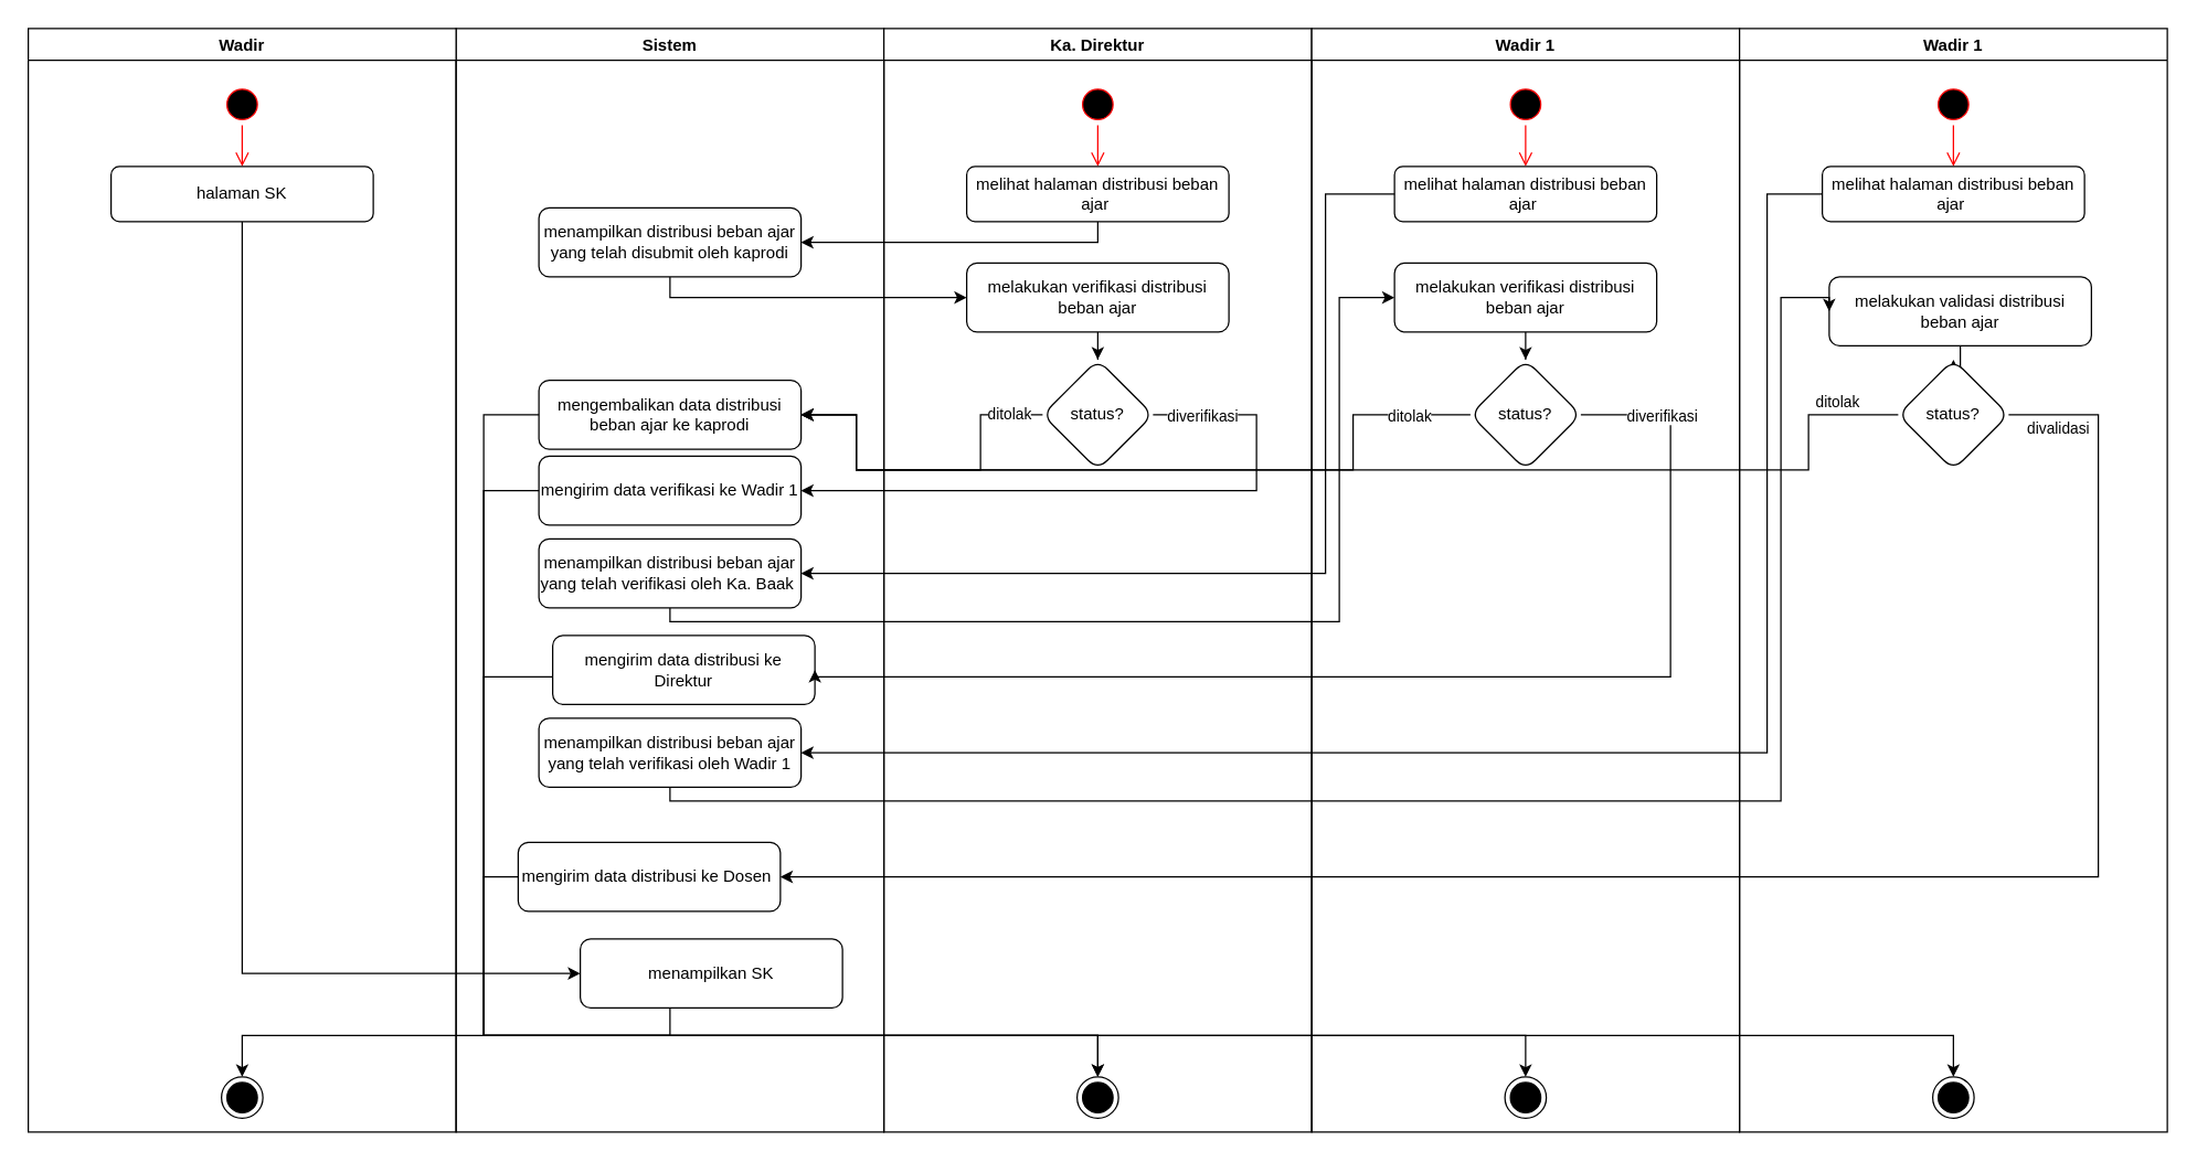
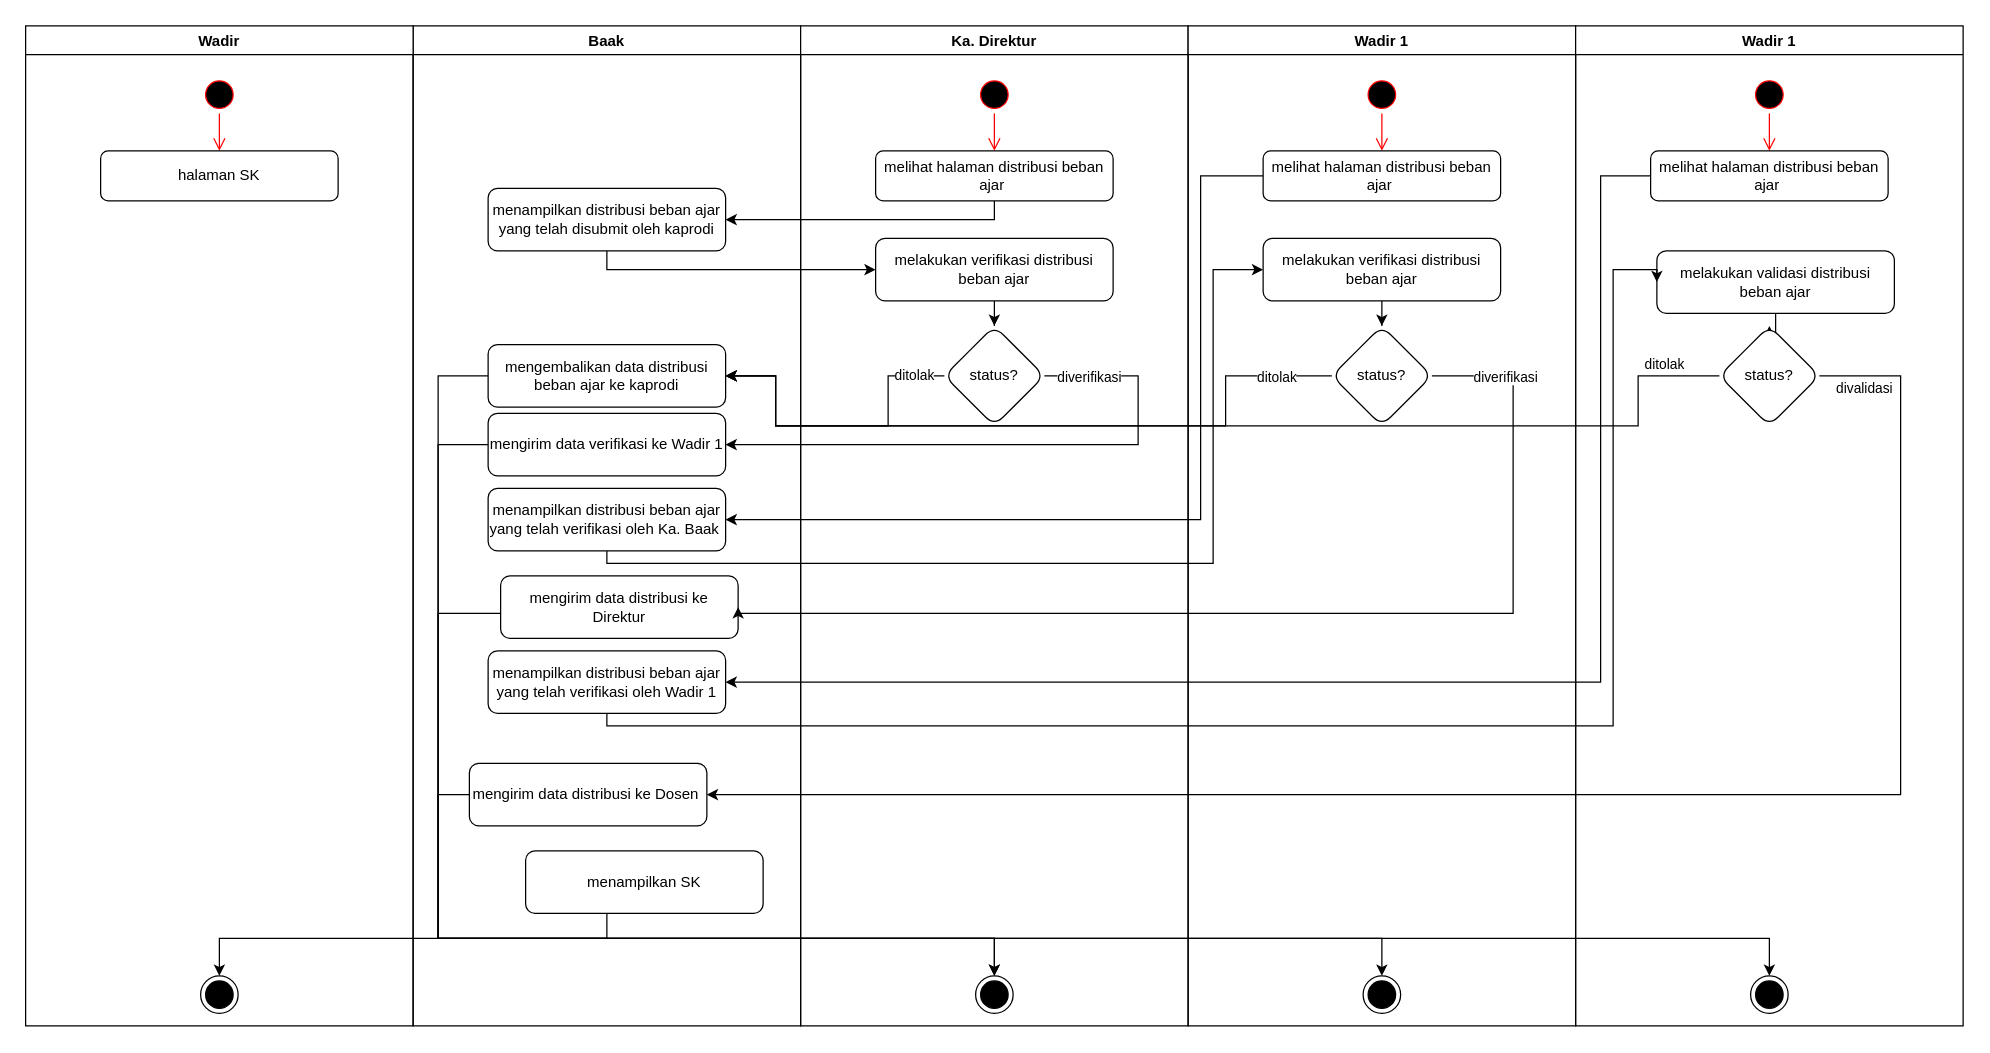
  <mxCell id="0" />
  <mxCell id="1" parent="0" />
- <mxCell id="2" value="Sistem" style="swimlane;" parent="1" vertex="1"><mxGeometry x="330" y="20" width="310" height="800" as="geometry" /></mxCell>
+ <mxCell id="2" value="Baak" style="swimlane;" parent="1" vertex="1"><mxGeometry x="330" y="20" width="310" height="800" as="geometry" /></mxCell>
  <mxCell id="3" value="mengembalikan data distribusi beban ajar ke kaprodi" style="whiteSpace=wrap;html=1;rounded=1;" parent="2" vertex="1"><mxGeometry x="60" y="255" width="190" height="50" as="geometry" /></mxCell>
  <mxCell id="4" value="mengirim data verifikasi ke Wadir 1" style="whiteSpace=wrap;html=1;rounded=1;" parent="2" vertex="1"><mxGeometry x="60" y="310" width="190" height="50" as="geometry" /></mxCell>
  <mxCell id="5" value="menampilkan distribusi beban ajar yang telah verifikasi oleh Ka. Baak&amp;nbsp;" style="whiteSpace=wrap;html=1;rounded=1;" parent="2" vertex="1"><mxGeometry x="60" y="370" width="190" height="50" as="geometry" /></mxCell>
  <mxCell id="6" value="mengirim data distribusi ke Direktur" style="whiteSpace=wrap;html=1;rounded=1;" parent="2" vertex="1"><mxGeometry x="70" y="440" width="190" height="50" as="geometry" /></mxCell>
  <mxCell id="7" value="menampilkan distribusi beban ajar yang telah verifikasi oleh Wadir 1" style="whiteSpace=wrap;html=1;rounded=1;" parent="2" vertex="1"><mxGeometry x="60" y="500" width="190" height="50" as="geometry" /></mxCell>
  <mxCell id="8" value="mengirim data distribusi ke Dosen&amp;nbsp;" style="whiteSpace=wrap;html=1;rounded=1;" parent="2" vertex="1"><mxGeometry x="45" y="590" width="190" height="50" as="geometry" /></mxCell>
  <mxCell id="9" value="menampilkan distribusi beban ajar yang telah disubmit oleh kaprodi" style="whiteSpace=wrap;html=1;rounded=1;" parent="2" vertex="1"><mxGeometry x="60" y="130" width="190" height="50" as="geometry" /></mxCell>
  <mxCell id="10" value="menampilkan SK" style="whiteSpace=wrap;html=1;rounded=1;" vertex="1" parent="2"><mxGeometry x="90" y="660" width="190" height="50" as="geometry" /></mxCell>
  <mxCell id="11" value="Ka. Direktur" style="swimlane;strokeColor=default;rounded=0;fillColor=default;" parent="1" vertex="1"><mxGeometry x="640" y="20" width="310" height="800" as="geometry" /></mxCell>
  <mxCell id="12" value="" style="ellipse;html=1;shape=startState;fillColor=#000000;strokeColor=#ff0000;" parent="11" vertex="1"><mxGeometry x="140" y="40" width="30" height="30" as="geometry" /></mxCell>
  <mxCell id="13" value="" style="edgeStyle=orthogonalEdgeStyle;html=1;verticalAlign=bottom;endArrow=open;endSize=8;strokeColor=#ff0000;rounded=0;" parent="11" source="12" edge="1"><mxGeometry relative="1" as="geometry"><mxPoint x="155" y="100" as="targetPoint" /></mxGeometry></mxCell>
  <mxCell id="14" value="melihat halaman distribusi beban ajar&amp;nbsp;" style="rounded=1;whiteSpace=wrap;html=1;" parent="11" vertex="1"><mxGeometry x="60" y="100" width="190" height="40" as="geometry" /></mxCell>
  <mxCell id="15" value="" style="edgeStyle=orthogonalEdgeStyle;rounded=0;orthogonalLoop=1;jettySize=auto;html=1;" parent="11" source="16" target="17" edge="1"><mxGeometry relative="1" as="geometry" /></mxCell>
  <mxCell id="16" value="melakukan verifikasi distribusi beban ajar" style="whiteSpace=wrap;html=1;rounded=1;" parent="11" vertex="1"><mxGeometry x="60" y="170" width="190" height="50" as="geometry" /></mxCell>
  <mxCell id="17" value="status?" style="rhombus;whiteSpace=wrap;html=1;rounded=1;" parent="11" vertex="1"><mxGeometry x="115" y="240" width="80" height="80" as="geometry" /></mxCell>
  <mxCell id="18" value="" style="ellipse;html=1;shape=endState;fillColor=#000000;strokeColor=#000000;direction=south;" vertex="1" parent="11"><mxGeometry x="140" y="760" width="30" height="30" as="geometry" /></mxCell>
  <mxCell id="19" value="Wadir" style="swimlane;" parent="1" vertex="1"><mxGeometry x="20" y="20" width="310" height="800" as="geometry" /></mxCell>
  <mxCell id="20" value="" style="ellipse;html=1;shape=startState;fillColor=#000000;strokeColor=#ff0000;" parent="19" vertex="1"><mxGeometry x="140" y="40" width="30" height="30" as="geometry" /></mxCell>
  <mxCell id="21" value="" style="edgeStyle=orthogonalEdgeStyle;html=1;verticalAlign=bottom;endArrow=open;endSize=8;strokeColor=#ff0000;rounded=0;" parent="19" source="20" edge="1"><mxGeometry relative="1" as="geometry"><mxPoint x="155" y="100" as="targetPoint" /></mxGeometry></mxCell>
  <mxCell id="22" value="halaman SK" style="rounded=1;whiteSpace=wrap;html=1;" parent="19" vertex="1"><mxGeometry x="60" y="100" width="190" height="40" as="geometry" /></mxCell>
  <mxCell id="23" value="" style="ellipse;html=1;shape=endState;fillColor=#000000;strokeColor=#000000;" vertex="1" parent="19"><mxGeometry x="140" y="760" width="30" height="30" as="geometry" /></mxCell>
  <mxCell id="24" style="edgeStyle=orthogonalEdgeStyle;rounded=0;orthogonalLoop=1;jettySize=auto;html=1;entryX=1;entryY=0.5;entryDx=0;entryDy=0;strokeColor=#000000;" edge="1" parent="1" source="14" target="9"><mxGeometry relative="1" as="geometry"><Array as="points"><mxPoint x="795" y="175" /></Array></mxGeometry></mxCell>
  <mxCell id="25" style="edgeStyle=orthogonalEdgeStyle;rounded=0;orthogonalLoop=1;jettySize=auto;html=1;entryX=0;entryY=0.5;entryDx=0;entryDy=0;strokeColor=#000000;" edge="1" parent="1" source="9" target="16"><mxGeometry relative="1" as="geometry"><Array as="points"><mxPoint x="485" y="215" /></Array></mxGeometry></mxCell>
  <mxCell id="26" style="edgeStyle=orthogonalEdgeStyle;rounded=0;orthogonalLoop=1;jettySize=auto;html=1;entryX=1;entryY=0.5;entryDx=0;entryDy=0;strokeColor=#000000;exitX=0;exitY=0.5;exitDx=0;exitDy=0;" edge="1" parent="1" source="17" target="3"><mxGeometry relative="1" as="geometry"><Array as="points"><mxPoint x="710" y="300" /><mxPoint x="710" y="340" /><mxPoint x="620" y="340" /><mxPoint x="620" y="300" /></Array></mxGeometry></mxCell>
  <mxCell id="27" value="ditolak" style="edgeLabel;html=1;align=center;verticalAlign=middle;resizable=0;points=[];" vertex="1" connectable="0" parent="26"><mxGeometry x="-0.612" relative="1" as="geometry"><mxPoint x="20" y="-5" as="offset" /></mxGeometry></mxCell>
  <mxCell id="28" style="edgeStyle=orthogonalEdgeStyle;rounded=0;orthogonalLoop=1;jettySize=auto;html=1;entryX=1;entryY=0.5;entryDx=0;entryDy=0;strokeColor=#000000;" edge="1" parent="1" source="17" target="4"><mxGeometry relative="1" as="geometry"><Array as="points"><mxPoint x="910" y="300" /><mxPoint x="910" y="355" /></Array></mxGeometry></mxCell>
  <mxCell id="29" value="diverifikasi" style="edgeLabel;html=1;align=center;verticalAlign=middle;resizable=0;points=[];" vertex="1" connectable="0" parent="28"><mxGeometry x="-0.889" y="-1" relative="1" as="geometry"><mxPoint x="9" y="-1" as="offset" /></mxGeometry></mxCell>
  <mxCell id="30" style="edgeStyle=orthogonalEdgeStyle;rounded=0;orthogonalLoop=1;jettySize=auto;html=1;entryX=0;entryY=0.5;entryDx=0;entryDy=0;strokeColor=#000000;" edge="1" parent="1" source="3" target="18"><mxGeometry relative="1" as="geometry"><Array as="points"><mxPoint x="350" y="300" /><mxPoint x="350" y="750" /><mxPoint x="795" y="750" /></Array></mxGeometry></mxCell>
  <mxCell id="31" style="edgeStyle=orthogonalEdgeStyle;rounded=0;orthogonalLoop=1;jettySize=auto;html=1;entryX=0;entryY=0.5;entryDx=0;entryDy=0;strokeColor=#000000;" edge="1" parent="1" source="4" target="18"><mxGeometry relative="1" as="geometry"><Array as="points"><mxPoint x="350" y="355" /><mxPoint x="350" y="750" /><mxPoint x="795" y="750" /></Array></mxGeometry></mxCell>
  <mxCell id="32" value="Wadir 1" style="swimlane;strokeColor=default;rounded=0;fillColor=default;" vertex="1" parent="1"><mxGeometry x="950" y="20" width="310" height="800" as="geometry" /></mxCell>
  <mxCell id="33" value="" style="ellipse;html=1;shape=startState;fillColor=#000000;strokeColor=#ff0000;" vertex="1" parent="32"><mxGeometry x="140" y="40" width="30" height="30" as="geometry" /></mxCell>
  <mxCell id="34" value="" style="edgeStyle=orthogonalEdgeStyle;html=1;verticalAlign=bottom;endArrow=open;endSize=8;strokeColor=#ff0000;rounded=0;" edge="1" parent="32" source="33"><mxGeometry relative="1" as="geometry"><mxPoint x="155" y="100" as="targetPoint" /></mxGeometry></mxCell>
  <mxCell id="35" value="melihat halaman distribusi beban ajar&amp;nbsp;" style="rounded=1;whiteSpace=wrap;html=1;" vertex="1" parent="32"><mxGeometry x="60" y="100" width="190" height="40" as="geometry" /></mxCell>
  <mxCell id="36" value="" style="edgeStyle=orthogonalEdgeStyle;rounded=0;orthogonalLoop=1;jettySize=auto;html=1;" edge="1" parent="32" source="37" target="38"><mxGeometry relative="1" as="geometry" /></mxCell>
  <mxCell id="37" value="melakukan verifikasi distribusi beban ajar" style="whiteSpace=wrap;html=1;rounded=1;" vertex="1" parent="32"><mxGeometry x="60" y="170" width="190" height="50" as="geometry" /></mxCell>
  <mxCell id="38" value="status?" style="rhombus;whiteSpace=wrap;html=1;rounded=1;" vertex="1" parent="32"><mxGeometry x="115" y="240" width="80" height="80" as="geometry" /></mxCell>
  <mxCell id="39" value="" style="ellipse;html=1;shape=endState;fillColor=#000000;strokeColor=#000000;direction=east;" vertex="1" parent="32"><mxGeometry x="140" y="760" width="30" height="30" as="geometry" /></mxCell>
  <mxCell id="40" style="edgeStyle=orthogonalEdgeStyle;rounded=0;orthogonalLoop=1;jettySize=auto;html=1;entryX=1;entryY=0.5;entryDx=0;entryDy=0;strokeColor=#000000;" edge="1" parent="1" source="35" target="5"><mxGeometry relative="1" as="geometry"><Array as="points"><mxPoint x="960" y="140" /><mxPoint x="960" y="415" /></Array></mxGeometry></mxCell>
  <mxCell id="41" style="edgeStyle=orthogonalEdgeStyle;rounded=0;orthogonalLoop=1;jettySize=auto;html=1;entryX=0;entryY=0.5;entryDx=0;entryDy=0;strokeColor=#000000;" edge="1" parent="1" source="5" target="37"><mxGeometry relative="1" as="geometry"><Array as="points"><mxPoint x="485" y="450" /><mxPoint x="970" y="450" /><mxPoint x="970" y="215" /></Array></mxGeometry></mxCell>
  <mxCell id="42" style="edgeStyle=orthogonalEdgeStyle;rounded=0;orthogonalLoop=1;jettySize=auto;html=1;entryX=1;entryY=0.5;entryDx=0;entryDy=0;strokeColor=#000000;exitX=0;exitY=0.5;exitDx=0;exitDy=0;" edge="1" parent="1" source="38" target="3"><mxGeometry relative="1" as="geometry"><mxPoint x="1030" y="350" as="sourcePoint" /><mxPoint x="900" y="299.47" as="targetPoint" /><Array as="points"><mxPoint x="980" y="300" /><mxPoint x="980" y="340" /><mxPoint x="620" y="340" /><mxPoint x="620" y="300" /></Array></mxGeometry></mxCell>
  <mxCell id="43" value="ditolak" style="edgeLabel;html=1;align=center;verticalAlign=middle;resizable=0;points=[];" vertex="1" connectable="0" parent="42"><mxGeometry x="-0.612" relative="1" as="geometry"><mxPoint x="40" y="-25" as="offset" /></mxGeometry></mxCell>
  <mxCell id="44" style="edgeStyle=orthogonalEdgeStyle;rounded=0;orthogonalLoop=1;jettySize=auto;html=1;entryX=1;entryY=0.5;entryDx=0;entryDy=0;strokeColor=#000000;exitX=1;exitY=0.5;exitDx=0;exitDy=0;" edge="1" parent="1" source="38" target="6"><mxGeometry relative="1" as="geometry"><mxPoint x="845" y="310" as="sourcePoint" /><mxPoint x="590" y="365" as="targetPoint" /><Array as="points"><mxPoint x="1210" y="300" /><mxPoint x="1210" y="490" /></Array></mxGeometry></mxCell>
  <mxCell id="45" value="diverifikasi" style="edgeLabel;html=1;align=center;verticalAlign=middle;resizable=0;points=[];" vertex="1" connectable="0" parent="44"><mxGeometry x="-0.889" y="-1" relative="1" as="geometry"><mxPoint x="9" y="-1" as="offset" /></mxGeometry></mxCell>
  <mxCell id="46" style="edgeStyle=orthogonalEdgeStyle;rounded=0;orthogonalLoop=1;jettySize=auto;html=1;entryX=0.5;entryY=0;entryDx=0;entryDy=0;strokeColor=#000000;" edge="1" parent="1" source="6" target="39"><mxGeometry relative="1" as="geometry"><Array as="points"><mxPoint x="350" y="490" /><mxPoint x="350" y="750" /><mxPoint x="1105" y="750" /></Array></mxGeometry></mxCell>
  <mxCell id="47" value="Wadir 1" style="swimlane;strokeColor=default;rounded=0;fillColor=default;" vertex="1" parent="1"><mxGeometry x="1260" y="20" width="310" height="800" as="geometry" /></mxCell>
  <mxCell id="48" value="" style="ellipse;html=1;shape=startState;fillColor=#000000;strokeColor=#ff0000;" vertex="1" parent="47"><mxGeometry x="140" y="40" width="30" height="30" as="geometry" /></mxCell>
  <mxCell id="49" value="" style="edgeStyle=orthogonalEdgeStyle;html=1;verticalAlign=bottom;endArrow=open;endSize=8;strokeColor=#ff0000;rounded=0;" edge="1" parent="47" source="48"><mxGeometry relative="1" as="geometry"><mxPoint x="155" y="100" as="targetPoint" /></mxGeometry></mxCell>
  <mxCell id="50" value="melihat halaman distribusi beban ajar&amp;nbsp;" style="rounded=1;whiteSpace=wrap;html=1;" vertex="1" parent="47"><mxGeometry x="60" y="100" width="190" height="40" as="geometry" /></mxCell>
  <mxCell id="51" value="" style="edgeStyle=orthogonalEdgeStyle;rounded=0;orthogonalLoop=1;jettySize=auto;html=1;" edge="1" parent="47" source="52" target="53"><mxGeometry relative="1" as="geometry" /></mxCell>
  <mxCell id="52" value="melakukan validasi distribusi beban ajar" style="whiteSpace=wrap;html=1;rounded=1;" vertex="1" parent="47"><mxGeometry x="65" y="180" width="190" height="50" as="geometry" /></mxCell>
  <mxCell id="53" value="status?" style="rhombus;whiteSpace=wrap;html=1;rounded=1;" vertex="1" parent="47"><mxGeometry x="115" y="240" width="80" height="80" as="geometry" /></mxCell>
  <mxCell id="54" value="" style="ellipse;html=1;shape=endState;fillColor=#000000;strokeColor=#000000;direction=east;" vertex="1" parent="47"><mxGeometry x="140" y="760" width="30" height="30" as="geometry" /></mxCell>
  <mxCell id="55" style="edgeStyle=orthogonalEdgeStyle;rounded=0;orthogonalLoop=1;jettySize=auto;html=1;entryX=1;entryY=0.5;entryDx=0;entryDy=0;strokeColor=#000000;" edge="1" parent="1" source="50" target="7"><mxGeometry relative="1" as="geometry"><Array as="points"><mxPoint x="1280" y="140" /><mxPoint x="1280" y="545" /></Array></mxGeometry></mxCell>
  <mxCell id="56" style="edgeStyle=orthogonalEdgeStyle;rounded=0;orthogonalLoop=1;jettySize=auto;html=1;entryX=0;entryY=0.5;entryDx=0;entryDy=0;strokeColor=#000000;" edge="1" parent="1" source="7" target="52"><mxGeometry relative="1" as="geometry"><Array as="points"><mxPoint x="485" y="580" /><mxPoint x="1290" y="580" /><mxPoint x="1290" y="215" /></Array></mxGeometry></mxCell>
  <mxCell id="57" style="edgeStyle=orthogonalEdgeStyle;rounded=0;orthogonalLoop=1;jettySize=auto;html=1;entryX=1;entryY=0.5;entryDx=0;entryDy=0;strokeColor=#000000;exitX=0;exitY=0.5;exitDx=0;exitDy=0;" edge="1" parent="1" source="53" target="3"><mxGeometry relative="1" as="geometry"><mxPoint x="1075" y="310" as="sourcePoint" /><mxPoint x="590" y="310" as="targetPoint" /><Array as="points"><mxPoint x="1310" y="300" /><mxPoint x="1310" y="340" /><mxPoint x="620" y="340" /><mxPoint x="620" y="300" /></Array></mxGeometry></mxCell>
  <mxCell id="58" value="ditolak" style="edgeLabel;html=1;align=center;verticalAlign=middle;resizable=0;points=[];" vertex="1" connectable="0" parent="57"><mxGeometry x="-0.612" relative="1" as="geometry"><mxPoint x="85" y="-50" as="offset" /></mxGeometry></mxCell>
  <mxCell id="59" style="edgeStyle=orthogonalEdgeStyle;rounded=0;orthogonalLoop=1;jettySize=auto;html=1;entryX=1;entryY=0.5;entryDx=0;entryDy=0;strokeColor=#000000;exitX=1;exitY=0.5;exitDx=0;exitDy=0;" edge="1" parent="1" source="53" target="8"><mxGeometry relative="1" as="geometry"><mxPoint x="1155" y="310" as="sourcePoint" /><mxPoint x="590" y="500" as="targetPoint" /><Array as="points"><mxPoint x="1520" y="300" /><mxPoint x="1520" y="635" /></Array></mxGeometry></mxCell>
  <mxCell id="60" value="divalidasi" style="edgeLabel;html=1;align=center;verticalAlign=middle;resizable=0;points=[];" vertex="1" connectable="0" parent="59"><mxGeometry x="-0.889" y="-1" relative="1" as="geometry"><mxPoint x="-29" y="-1" as="offset" /></mxGeometry></mxCell>
  <mxCell id="61" style="edgeStyle=orthogonalEdgeStyle;rounded=0;orthogonalLoop=1;jettySize=auto;html=1;entryX=0.5;entryY=0;entryDx=0;entryDy=0;strokeColor=#000000;" edge="1" parent="1" source="8" target="54"><mxGeometry relative="1" as="geometry"><Array as="points"><mxPoint x="350" y="635" /><mxPoint x="350" y="750" /><mxPoint x="1415" y="750" /></Array></mxGeometry></mxCell>
- <mxCell id="62" style="edgeStyle=orthogonalEdgeStyle;rounded=0;orthogonalLoop=1;jettySize=auto;html=1;entryX=0;entryY=0.5;entryDx=0;entryDy=0;strokeColor=#000000;" edge="1" parent="1" source="22" target="10"><mxGeometry relative="1" as="geometry"><Array as="points"><mxPoint x="175" y="705" /></Array></mxGeometry></mxCell>
  <mxCell id="63" style="edgeStyle=orthogonalEdgeStyle;rounded=0;orthogonalLoop=1;jettySize=auto;html=1;entryX=0.5;entryY=0;entryDx=0;entryDy=0;strokeColor=#000000;" edge="1" parent="1" source="10" target="23"><mxGeometry relative="1" as="geometry"><Array as="points"><mxPoint x="485" y="750" /><mxPoint x="175" y="750" /></Array></mxGeometry></mxCell>
